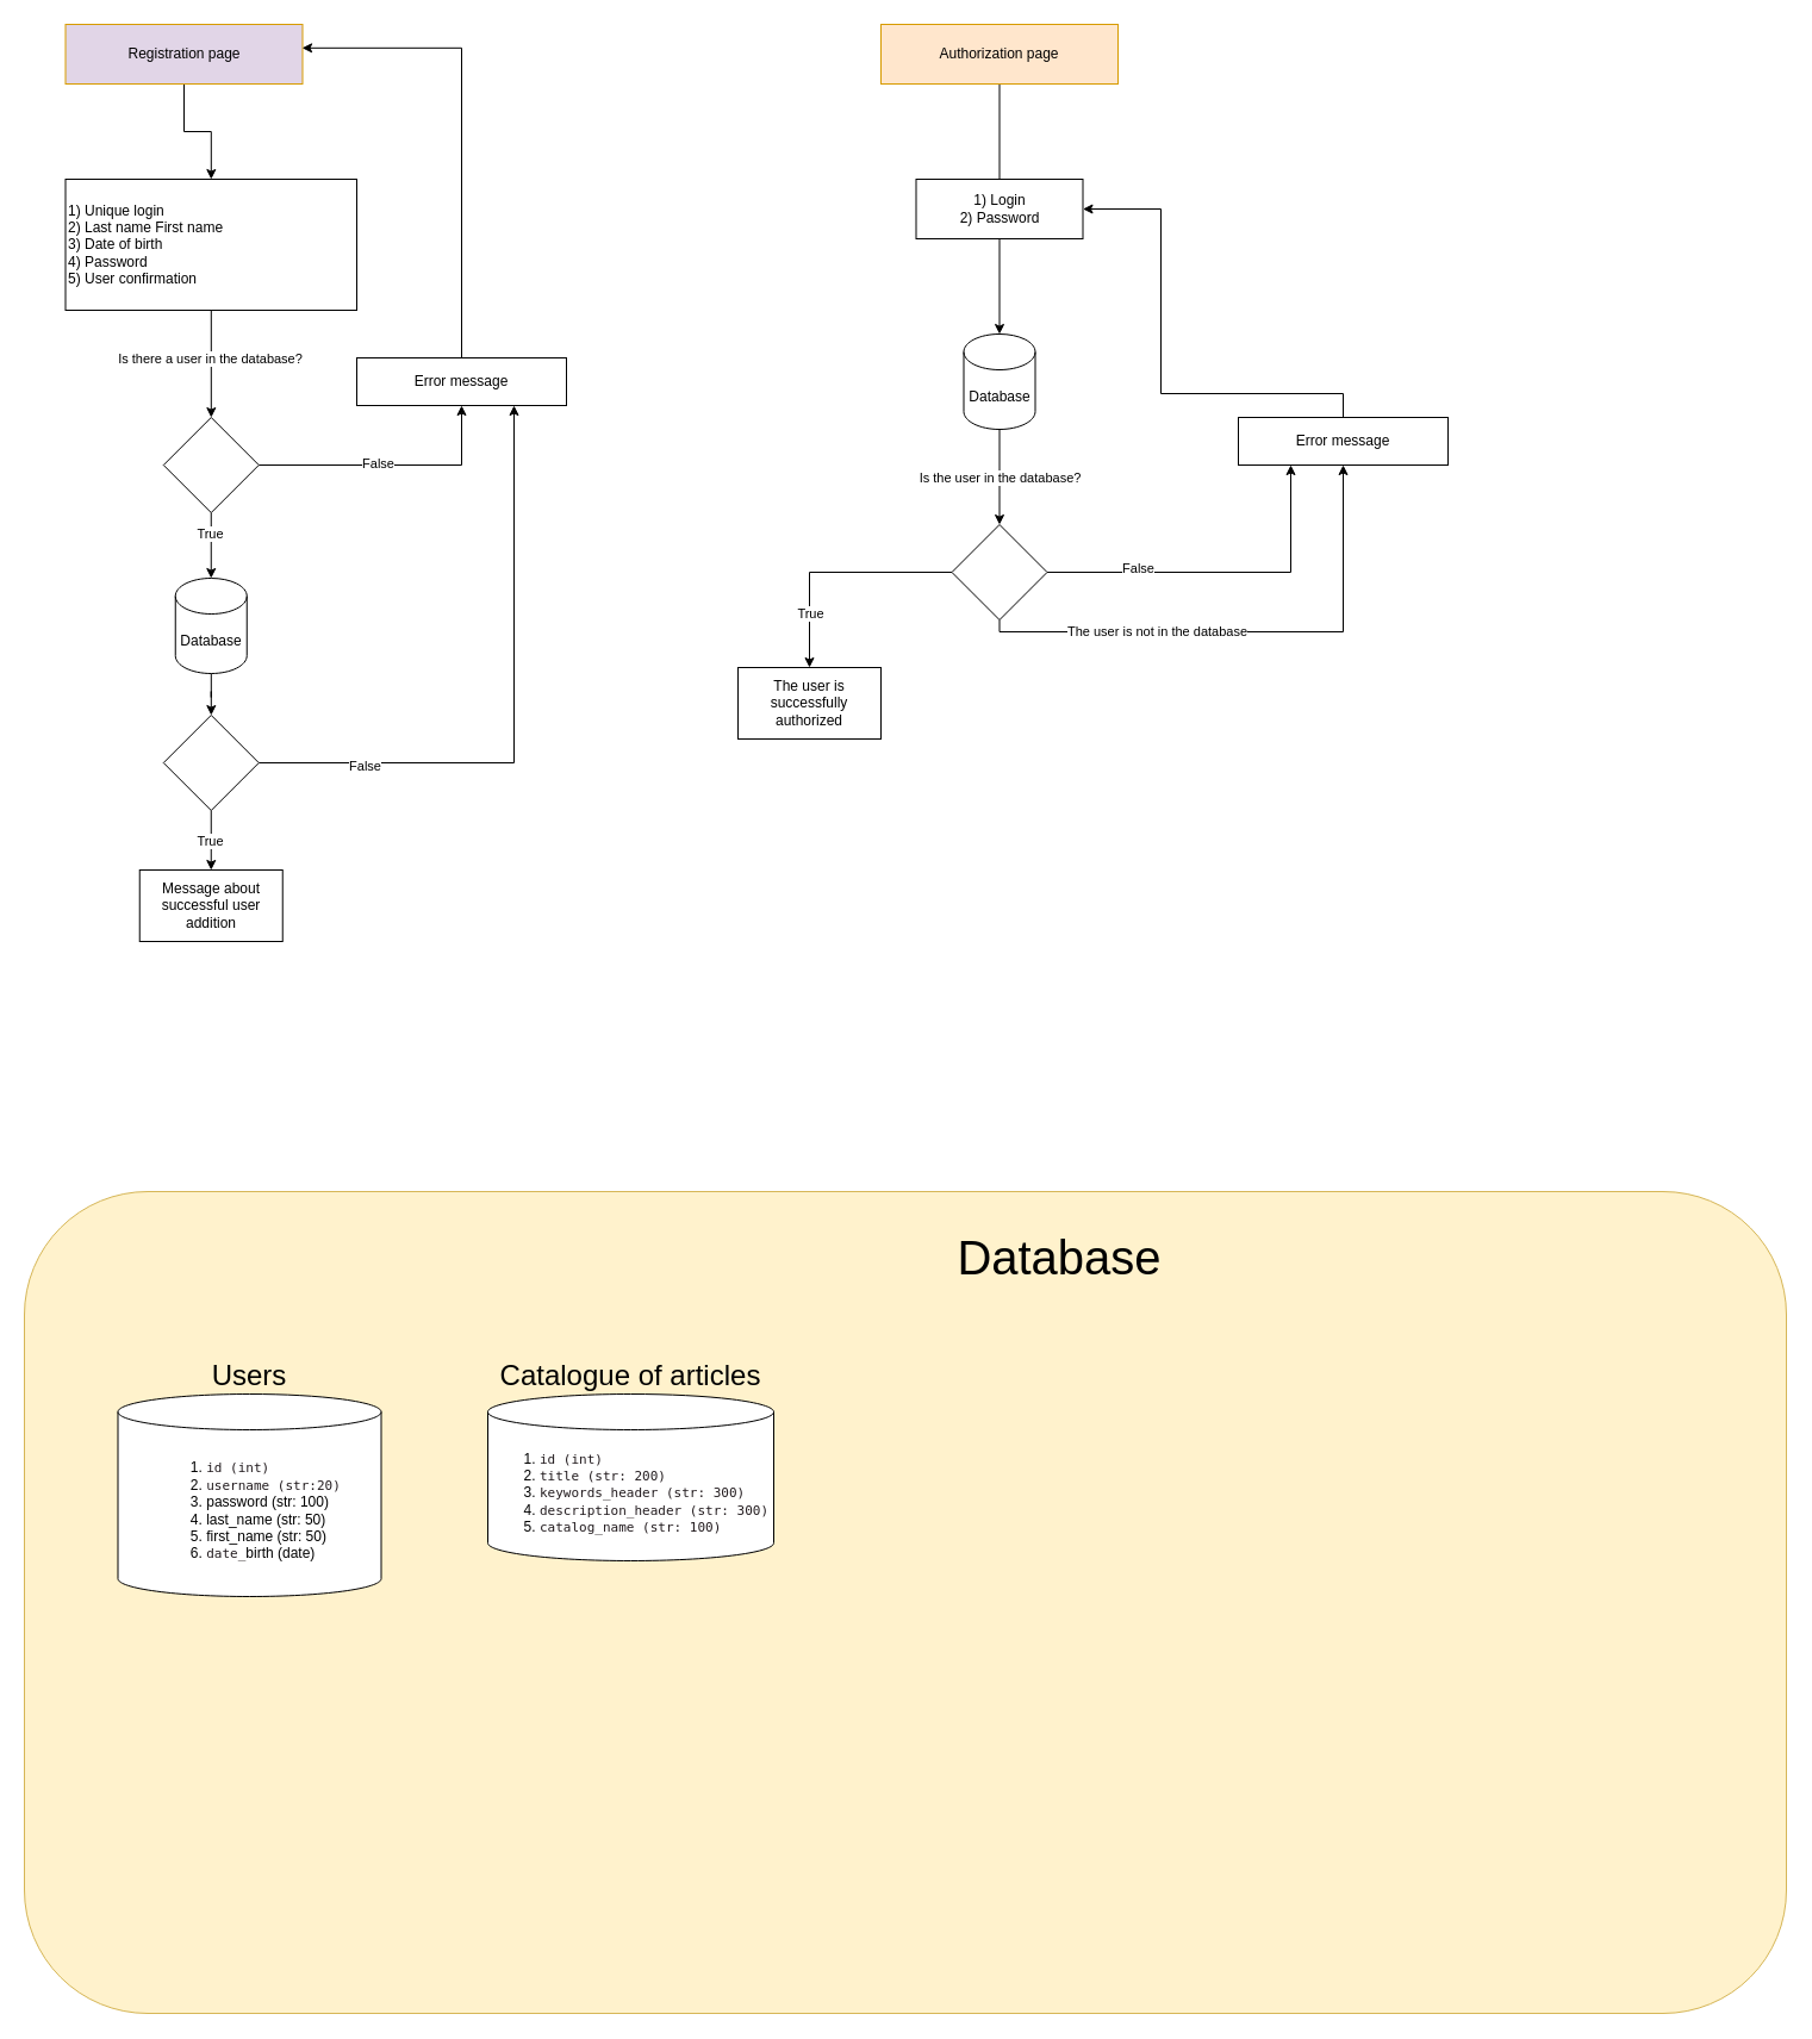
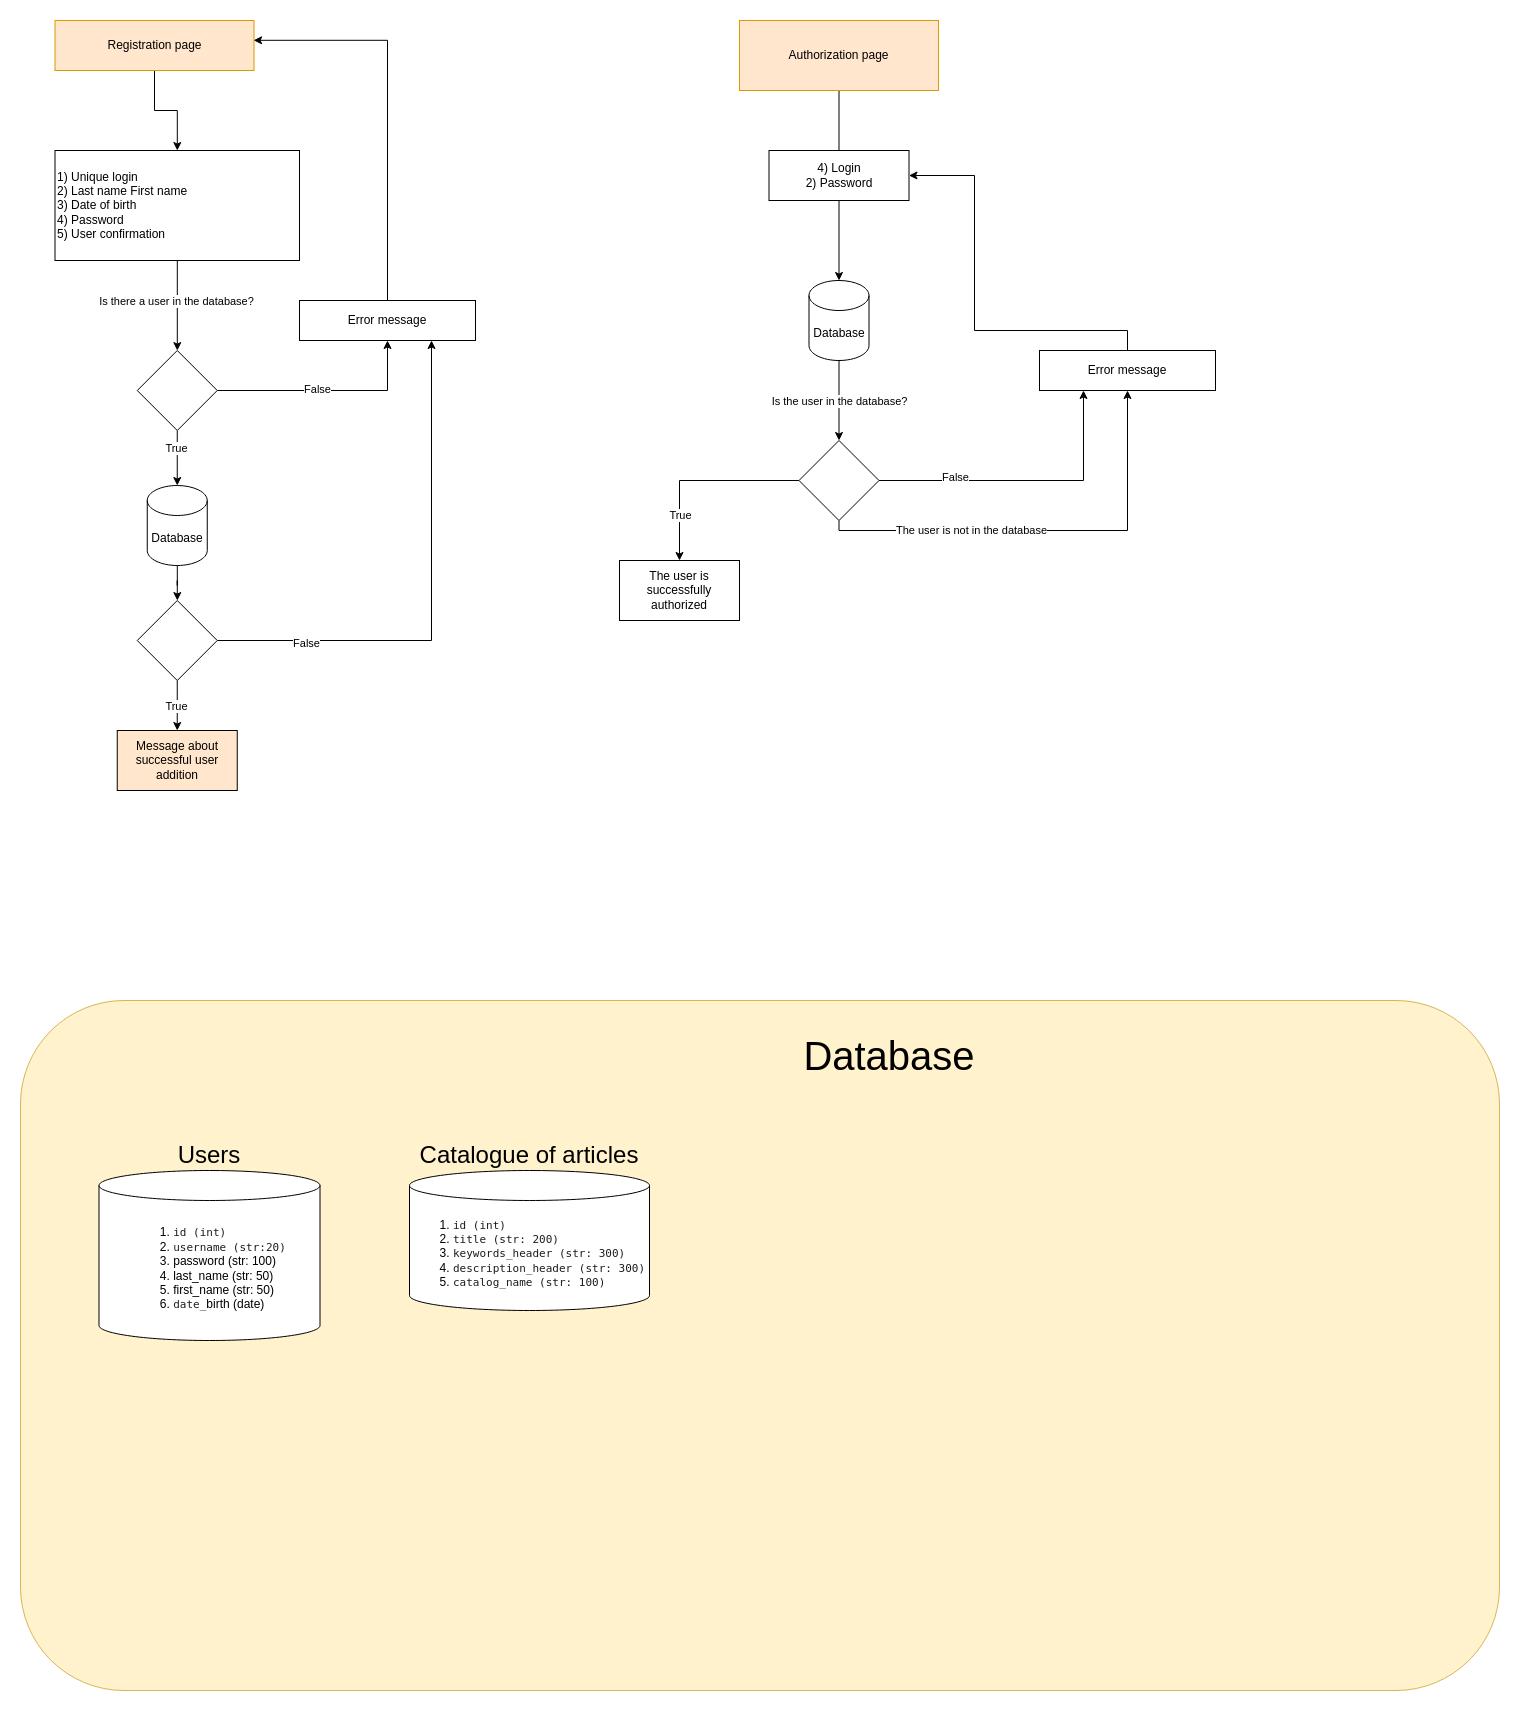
  <mxCell id="0" />
  <mxCell id="1" parent="0" />
  <mxCell id="2" value="" style="edgeStyle=orthogonalEdgeStyle;rounded=0;orthogonalLoop=1;jettySize=auto;html=1;" edge="1" parent="1" source="3" target="8"><mxGeometry relative="1" as="geometry" /></mxCell>
- <mxCell id="3" value="Registration page" style="rounded=0;whiteSpace=wrap;html=1;fillColor=#e1d5e7;strokeColor=#d79b00;" vertex="1" parent="1"><mxGeometry x="54.5" y="20" width="199" height="50" as="geometry" /></mxCell>
+ <mxCell id="3" value="Registration page" style="rounded=0;whiteSpace=wrap;html=1;fillColor=#ffe6cc;strokeColor=#d79b00;" vertex="1" parent="1"><mxGeometry x="54.5" y="20" width="199" height="50" as="geometry" /></mxCell>
  <mxCell id="4" value="" style="edgeStyle=orthogonalEdgeStyle;rounded=0;orthogonalLoop=1;jettySize=auto;html=1;" edge="1" parent="1"><mxGeometry relative="1" as="geometry"><mxPoint x="189" y="170" as="sourcePoint" /></mxGeometry></mxCell>
  <mxCell id="5" value="True" style="edgeLabel;html=1;align=center;verticalAlign=middle;resizable=0;points=[];" vertex="1" connectable="0" parent="4"><mxGeometry x="-0.178" y="-3" relative="1" as="geometry"><mxPoint as="offset" /></mxGeometry></mxCell>
  <mxCell id="6" value="" style="edgeStyle=orthogonalEdgeStyle;rounded=0;orthogonalLoop=1;jettySize=auto;html=1;" edge="1" parent="1" source="8" target="13"><mxGeometry relative="1" as="geometry" /></mxCell>
  <mxCell id="7" value="Is there a user in the database?" style="edgeLabel;html=1;align=center;verticalAlign=middle;resizable=0;points=[];" vertex="1" connectable="0" parent="6"><mxGeometry x="-0.108" y="-1" relative="1" as="geometry"><mxPoint as="offset" /></mxGeometry></mxCell>
  <mxCell id="8" value="&lt;div style=&quot;&quot;&gt;&lt;div&gt;1) Unique login&lt;/div&gt;&lt;div&gt;2) Last name First name&lt;/div&gt;&lt;div&gt;3) Date of birth&lt;/div&gt;&lt;div&gt;4) Password&lt;/div&gt;&lt;div&gt;5) User confirmation&lt;/div&gt;&lt;/div&gt;" style="rounded=0;whiteSpace=wrap;html=1;align=left;" vertex="1" parent="1"><mxGeometry x="54.5" y="150" width="244.5" height="110" as="geometry" /></mxCell>
  <mxCell id="9" value="" style="edgeStyle=orthogonalEdgeStyle;rounded=0;orthogonalLoop=1;jettySize=auto;html=1;entryX=0.5;entryY=1;entryDx=0;entryDy=0;" edge="1" parent="1" source="13" target="14"><mxGeometry relative="1" as="geometry"><mxPoint x="349" y="430" as="targetPoint" /></mxGeometry></mxCell>
  <mxCell id="10" value="False" style="edgeLabel;html=1;align=center;verticalAlign=middle;resizable=0;points=[];" vertex="1" connectable="0" parent="9"><mxGeometry x="-0.094" y="2" relative="1" as="geometry"><mxPoint as="offset" /></mxGeometry></mxCell>
  <mxCell id="11" value="" style="edgeStyle=orthogonalEdgeStyle;rounded=0;orthogonalLoop=1;jettySize=auto;html=1;" edge="1" parent="1" source="13" target="17"><mxGeometry relative="1" as="geometry"><mxPoint x="176.75" y="580" as="targetPoint" /></mxGeometry></mxCell>
  <mxCell id="12" value="True" style="edgeLabel;html=1;align=center;verticalAlign=middle;resizable=0;points=[];" vertex="1" connectable="0" parent="11"><mxGeometry x="-0.376" y="-1" relative="1" as="geometry"><mxPoint as="offset" /></mxGeometry></mxCell>
  <mxCell id="13" value="" style="rhombus;whiteSpace=wrap;html=1;align=left;rounded=0;" vertex="1" parent="1"><mxGeometry x="136.75" y="350" width="80" height="80" as="geometry" /></mxCell>
  <mxCell id="14" value="Error message" style="whiteSpace=wrap;html=1;align=center;rounded=0;" vertex="1" parent="1"><mxGeometry x="299" y="300" width="176" height="40" as="geometry" /></mxCell>
  <mxCell id="15" style="edgeStyle=orthogonalEdgeStyle;rounded=0;orthogonalLoop=1;jettySize=auto;html=1;entryX=0.998;entryY=0.396;entryDx=0;entryDy=0;entryPerimeter=0;exitX=0.5;exitY=0;exitDx=0;exitDy=0;" edge="1" parent="1" source="14" target="3"><mxGeometry relative="1" as="geometry" /></mxCell>
  <mxCell id="16" value="" style="edgeStyle=orthogonalEdgeStyle;rounded=0;orthogonalLoop=1;jettySize=auto;html=1;" edge="1" parent="1" source="17" target="23"><mxGeometry relative="1" as="geometry" /></mxCell>
  <mxCell id="17" value="Database" style="shape=cylinder3;whiteSpace=wrap;html=1;boundedLbl=1;backgroundOutline=1;size=15;" vertex="1" parent="1"><mxGeometry x="146.75" y="485" width="60" height="80" as="geometry" /></mxCell>
- <mxCell id="18" value="Message about successful user addition" style="whiteSpace=wrap;html=1;" vertex="1" parent="1"><mxGeometry x="116.75" y="730" width="120" height="60" as="geometry" /></mxCell>
+ <mxCell id="18" value="Message about successful user addition" style="whiteSpace=wrap;html=1;fillColor=#ffe6cc;" vertex="1" parent="1"><mxGeometry x="116.75" y="730" width="120" height="60" as="geometry" /></mxCell>
  <mxCell id="19" style="edgeStyle=orthogonalEdgeStyle;rounded=0;orthogonalLoop=1;jettySize=auto;html=1;" edge="1" parent="1" source="23" target="18"><mxGeometry relative="1" as="geometry" /></mxCell>
  <mxCell id="20" value="True" style="edgeLabel;html=1;align=center;verticalAlign=middle;resizable=0;points=[];" vertex="1" connectable="0" parent="19"><mxGeometry x="-0.015" y="-1" relative="1" as="geometry"><mxPoint as="offset" /></mxGeometry></mxCell>
  <mxCell id="21" style="edgeStyle=orthogonalEdgeStyle;rounded=0;orthogonalLoop=1;jettySize=auto;html=1;entryX=0.75;entryY=1;entryDx=0;entryDy=0;" edge="1" parent="1" source="23" target="14"><mxGeometry relative="1" as="geometry" /></mxCell>
  <mxCell id="22" value="False" style="edgeLabel;html=1;align=center;verticalAlign=middle;resizable=0;points=[];" vertex="1" connectable="0" parent="21"><mxGeometry x="-0.655" y="-2" relative="1" as="geometry"><mxPoint as="offset" /></mxGeometry></mxCell>
  <mxCell id="23" value="" style="rhombus;whiteSpace=wrap;html=1;" vertex="1" parent="1"><mxGeometry x="136.75" y="600" width="80" height="80" as="geometry" /></mxCell>
  <mxCell id="24" value="" style="edgeStyle=orthogonalEdgeStyle;rounded=0;orthogonalLoop=1;jettySize=auto;html=1;endArrow=none;" edge="1" parent="1" source="25" target="26"><mxGeometry relative="1" as="geometry" /></mxCell>
- <mxCell id="25" value="Authorization page" style="rounded=0;whiteSpace=wrap;html=1;fillColor=#ffe6cc;strokeColor=#d79b00;" vertex="1" parent="1"><mxGeometry x="739" y="20" width="199" height="50" as="geometry" /></mxCell>
- <mxCell id="26" value="&lt;div&gt;1) Login&lt;/div&gt;&lt;div&gt;2) Password&lt;/div&gt;" style="whiteSpace=wrap;html=1;rounded=0;" vertex="1" parent="1"><mxGeometry x="768.5" y="150" width="140" height="50" as="geometry" /></mxCell>
+ <mxCell id="25" value="Authorization page" style="rounded=0;whiteSpace=wrap;html=1;fillColor=#ffe6cc;strokeColor=#d79b00;" vertex="1" parent="1"><mxGeometry x="739" y="20" width="199" height="70" as="geometry" /></mxCell>
+ <mxCell id="26" value="&lt;div&gt;4) Login&lt;/div&gt;&lt;div&gt;2) Password&lt;/div&gt;" style="whiteSpace=wrap;html=1;rounded=0;" vertex="1" parent="1"><mxGeometry x="768.5" y="150" width="140" height="50" as="geometry" /></mxCell>
  <mxCell id="27" value="" style="edgeStyle=orthogonalEdgeStyle;rounded=0;orthogonalLoop=1;jettySize=auto;html=1;" edge="1" parent="1" source="29" target="37"><mxGeometry relative="1" as="geometry" /></mxCell>
  <mxCell id="28" value="Is the user in the database?" style="edgeLabel;html=1;align=center;verticalAlign=middle;resizable=0;points=[];" vertex="1" connectable="0" parent="27"><mxGeometry x="0.175" relative="1" as="geometry"><mxPoint y="-7" as="offset" /></mxGeometry></mxCell>
  <mxCell id="29" value="Database" style="shape=cylinder3;whiteSpace=wrap;html=1;boundedLbl=1;backgroundOutline=1;size=15;" vertex="1" parent="1"><mxGeometry x="808.5" y="280" width="60" height="80" as="geometry" /></mxCell>
  <mxCell id="30" style="edgeStyle=orthogonalEdgeStyle;rounded=0;orthogonalLoop=1;jettySize=auto;html=1;entryX=0.5;entryY=0;entryDx=0;entryDy=0;entryPerimeter=0;" edge="1" parent="1" source="26" target="29"><mxGeometry relative="1" as="geometry" /></mxCell>
  <mxCell id="31" style="edgeStyle=orthogonalEdgeStyle;rounded=0;orthogonalLoop=1;jettySize=auto;html=1;entryX=0.25;entryY=1;entryDx=0;entryDy=0;" edge="1" parent="1" source="37" target="39"><mxGeometry relative="1" as="geometry" /></mxCell>
  <mxCell id="32" value="False" style="edgeLabel;html=1;align=center;verticalAlign=middle;resizable=0;points=[];" vertex="1" connectable="0" parent="31"><mxGeometry x="-0.482" y="4" relative="1" as="geometry"><mxPoint as="offset" /></mxGeometry></mxCell>
  <mxCell id="33" style="edgeStyle=orthogonalEdgeStyle;rounded=0;orthogonalLoop=1;jettySize=auto;html=1;entryX=0.5;entryY=1;entryDx=0;entryDy=0;exitX=0.5;exitY=1;exitDx=0;exitDy=0;" edge="1" parent="1" source="37" target="39"><mxGeometry relative="1" as="geometry"><mxPoint x="1171" y="440" as="targetPoint" /><mxPoint x="878.5" y="530" as="sourcePoint" /><Array as="points"><mxPoint x="839" y="530" /><mxPoint x="1127" y="530" /></Array></mxGeometry></mxCell>
  <mxCell id="34" value="The user is not in the database" style="edgeLabel;html=1;align=center;verticalAlign=middle;resizable=0;points=[];" vertex="1" connectable="0" parent="33"><mxGeometry x="-0.351" y="1" relative="1" as="geometry"><mxPoint as="offset" /></mxGeometry></mxCell>
  <mxCell id="35" style="edgeStyle=orthogonalEdgeStyle;rounded=0;orthogonalLoop=1;jettySize=auto;html=1;exitX=0;exitY=0.5;exitDx=0;exitDy=0;" edge="1" parent="1" source="37" target="40"><mxGeometry relative="1" as="geometry"><mxPoint x="589" y="570" as="targetPoint" /></mxGeometry></mxCell>
  <mxCell id="36" value="True" style="edgeLabel;html=1;align=center;verticalAlign=middle;resizable=0;points=[];" vertex="1" connectable="0" parent="35"><mxGeometry x="0.276" relative="1" as="geometry"><mxPoint y="27" as="offset" /></mxGeometry></mxCell>
  <mxCell id="37" value="" style="rhombus;whiteSpace=wrap;html=1;" vertex="1" parent="1"><mxGeometry x="798.5" y="440" width="80" height="80" as="geometry" /></mxCell>
  <mxCell id="38" style="edgeStyle=orthogonalEdgeStyle;rounded=0;orthogonalLoop=1;jettySize=auto;html=1;entryX=1;entryY=0.5;entryDx=0;entryDy=0;" edge="1" parent="1" source="39" target="26"><mxGeometry relative="1" as="geometry"><Array as="points"><mxPoint x="1127" y="330" /><mxPoint x="974" y="330" /><mxPoint x="974" y="175" /></Array></mxGeometry></mxCell>
  <mxCell id="39" value="Error message" style="whiteSpace=wrap;html=1;align=center;rounded=0;" vertex="1" parent="1"><mxGeometry x="1039" y="350" width="176" height="40" as="geometry" /></mxCell>
  <mxCell id="40" value="&lt;div&gt;The user is successfully authorized&lt;br&gt;&lt;/div&gt;" style="rounded=0;whiteSpace=wrap;html=1;" vertex="1" parent="1"><mxGeometry x="619" y="560" width="120" height="60" as="geometry" /></mxCell>
  <mxCell id="41" value="" style="rounded=1;whiteSpace=wrap;html=1;fillColor=#fff2cc;strokeColor=#d6b656;" vertex="1" parent="1"><mxGeometry x="20" y="1000" width="1479" height="690" as="geometry" /></mxCell>
  <mxCell id="42" value="&lt;ol&gt;&lt;li style=&quot;border-color: var(--border-color); text-align: left;&quot;&gt;&lt;span style=&quot;border-color: var(--border-color); background-color: rgb(255, 255, 255); color: rgb(33, 26, 29); font-family: monospace; font-size: 11px; white-space-collapse: preserve;&quot;&gt;id (int)&lt;/span&gt;&lt;/li&gt;&lt;li style=&quot;border-color: var(--border-color); text-align: left;&quot;&gt;&lt;font face=&quot;monospace&quot; color=&quot;#211a1d&quot;&gt;&lt;span style=&quot;font-size: 11px; white-space-collapse: preserve; background-color: rgb(255, 255, 255);&quot;&gt;username (str:20)&lt;/span&gt;&lt;/font&gt;&lt;/li&gt;&lt;li style=&quot;border-color: var(--border-color); text-align: left;&quot;&gt;password (str: 100)&lt;/li&gt;&lt;li style=&quot;text-align: left;&quot;&gt;last_name (str: 50)&lt;br&gt;&lt;/li&gt;&lt;li style=&quot;text-align: left;&quot;&gt;first_name (str: 50)&lt;br&gt;&lt;/li&gt;&lt;li style=&quot;text-align: left;&quot;&gt;&lt;span style=&quot;background-color: rgb(255, 255, 255); color: rgb(33, 26, 29); font-family: monospace; font-size: 11px; white-space-collapse: preserve;&quot;&gt;date_&lt;/span&gt;birth (date)&lt;/li&gt;&lt;/ol&gt;" style="shape=cylinder3;whiteSpace=wrap;html=1;boundedLbl=1;backgroundOutline=1;size=15;" vertex="1" parent="1"><mxGeometry x="98.5" y="1170" width="221" height="170" as="geometry" /></mxCell>
  <mxCell id="43" value="&lt;font style=&quot;font-size: 40px;&quot;&gt;Database&lt;/font&gt;" style="text;html=1;align=center;verticalAlign=middle;whiteSpace=wrap;rounded=0;" vertex="1" parent="1"><mxGeometry x="579" y="1040" width="620" height="30" as="geometry" /></mxCell>
  <mxCell id="44" value="&lt;span style=&quot;font-size: 24px;&quot;&gt;Users&lt;/span&gt;" style="text;html=1;align=center;verticalAlign=middle;whiteSpace=wrap;rounded=0;" vertex="1" parent="1"><mxGeometry x="94" y="1140" width="230" height="30" as="geometry" /></mxCell>
  <mxCell id="45" value="&lt;ol&gt;&lt;li style=&quot;border-color: var(--border-color); text-align: left;&quot;&gt;&lt;span style=&quot;border-color: var(--border-color); background-color: rgb(255, 255, 255); color: rgb(33, 26, 29); font-family: monospace; font-size: 11px; white-space-collapse: preserve;&quot;&gt;id &lt;/span&gt;&lt;span style=&quot;color: rgb(33, 26, 29); font-family: monospace; font-size: 11px; white-space-collapse: preserve; background-color: rgb(255, 255, 255);&quot;&gt;(int)&lt;/span&gt;&lt;/li&gt;&lt;li style=&quot;border-color: var(--border-color); text-align: left;&quot;&gt;&lt;span style=&quot;border-color: var(--border-color); background-color: rgb(255, 255, 255); color: rgb(33, 26, 29); font-family: monospace; font-size: 11px; white-space-collapse: preserve;&quot;&gt;title &lt;/span&gt;&lt;span style=&quot;color: rgb(33, 26, 29); font-family: monospace; font-size: 11px; white-space-collapse: preserve; background-color: rgb(255, 255, 255);&quot;&gt;(str: 200)&lt;/span&gt;&lt;/li&gt;&lt;li style=&quot;text-align: left;&quot;&gt;&lt;span style=&quot;background-color: rgb(255, 255, 255); color: rgb(33, 26, 29); font-family: monospace; font-size: 11px; white-space-collapse: preserve;&quot;&gt;keywords_header &lt;/span&gt;&lt;span style=&quot;color: rgb(33, 26, 29); font-family: monospace; font-size: 11px; white-space-collapse: preserve; background-color: rgb(255, 255, 255);&quot;&gt;(str: 300)&lt;/span&gt;&lt;/li&gt;&lt;li style=&quot;text-align: left;&quot;&gt;&lt;span style=&quot;background-color: rgb(255, 255, 255); color: rgb(33, 26, 29); font-family: monospace; font-size: 11px; white-space-collapse: preserve;&quot;&gt;description_header &lt;/span&gt;&lt;span style=&quot;color: rgb(33, 26, 29); font-family: monospace; font-size: 11px; white-space-collapse: preserve; background-color: rgb(255, 255, 255);&quot;&gt;(str: 300)&lt;/span&gt;&lt;/li&gt;&lt;li style=&quot;text-align: left;&quot;&gt;&lt;span style=&quot;background-color: rgb(255, 255, 255); color: rgb(33, 26, 29); font-family: monospace; font-size: 11px; white-space-collapse: preserve;&quot;&gt;catalog_name &lt;/span&gt;&lt;span style=&quot;color: rgb(33, 26, 29); font-family: monospace; font-size: 11px; white-space-collapse: preserve; background-color: rgb(255, 255, 255);&quot;&gt;(str: 100)&lt;/span&gt;&lt;/li&gt;&lt;/ol&gt;" style="shape=cylinder3;whiteSpace=wrap;html=1;boundedLbl=1;backgroundOutline=1;size=15;" vertex="1" parent="1"><mxGeometry x="409" y="1170" width="240" height="140" as="geometry" /></mxCell>
  <mxCell id="46" value="&lt;font style=&quot;font-size: 24px;&quot;&gt;Catalogue of articles&lt;/font&gt;" style="text;html=1;align=center;verticalAlign=middle;whiteSpace=wrap;rounded=0;" vertex="1" parent="1"><mxGeometry x="414" y="1140" width="230" height="30" as="geometry" /></mxCell>
